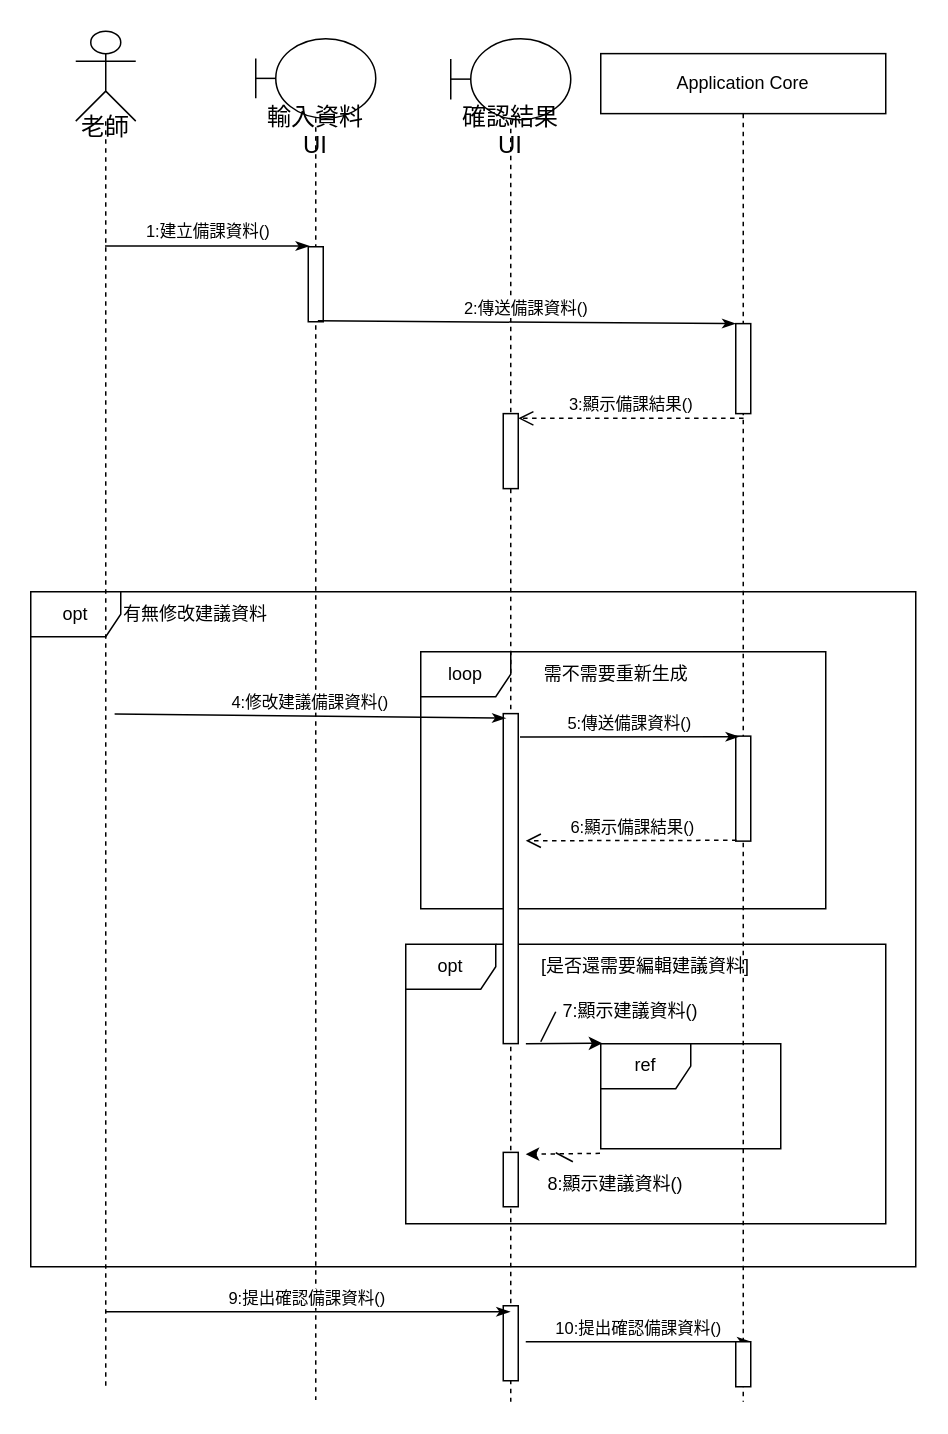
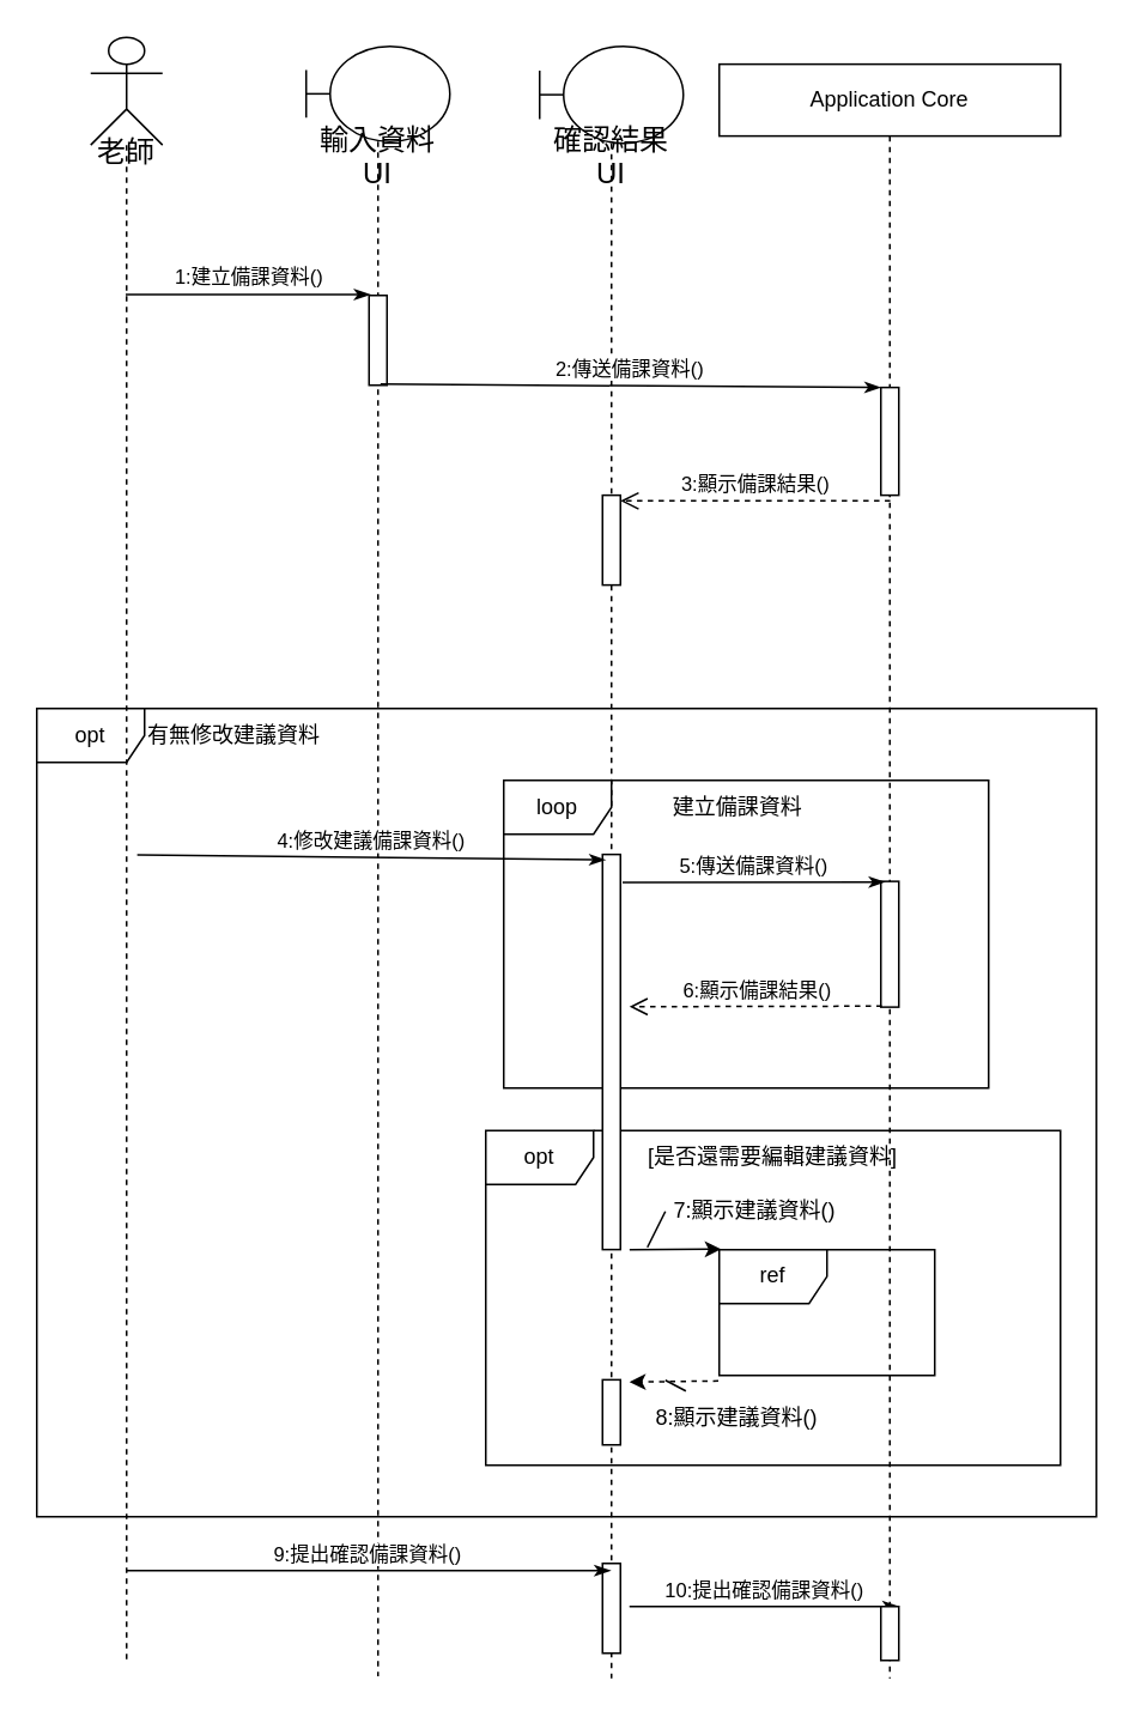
  <mxCell id="0" />
  <mxCell id="1" parent="0" />
  <mxCell id="2" value="opt" style="shape=umlFrame;whiteSpace=wrap;html=1;" parent="1" vertex="1"><mxGeometry x="20" y="394" width="590" height="450" as="geometry" /></mxCell>
  <mxCell id="3" value="&lt;p&gt;&lt;font style=&quot;font-size: 16px;&quot;&gt;老師&lt;/font&gt;&lt;/p&gt;" style="shape=umlLifeline;participant=umlActor;perimeter=lifelinePerimeter;whiteSpace=wrap;html=1;container=1;collapsible=0;recursiveResize=0;verticalAlign=top;spacingTop=36;outlineConnect=0;size=60;align=center;" parent="1" vertex="1"><mxGeometry x="50" y="20.25" width="40" height="905" as="geometry" /></mxCell>
  <mxCell id="4" value="輸入資料UI" style="shape=umlLifeline;participant=umlBoundary;perimeter=lifelinePerimeter;whiteSpace=wrap;html=1;container=1;collapsible=0;recursiveResize=0;verticalAlign=top;spacingTop=36;outlineConnect=0;fontSize=16;size=53;" parent="1" vertex="1"><mxGeometry x="170" y="25.25" width="80" height="907.5" as="geometry" /></mxCell>
  <mxCell id="5" value="" style="html=1;points=[];perimeter=orthogonalPerimeter;" parent="4" vertex="1"><mxGeometry x="35" y="138.75" width="10" height="50" as="geometry" /></mxCell>
  <mxCell id="6" value="確認結果UI" style="shape=umlLifeline;participant=umlBoundary;perimeter=lifelinePerimeter;whiteSpace=wrap;html=1;container=1;collapsible=0;recursiveResize=0;verticalAlign=top;spacingTop=36;outlineConnect=0;fontSize=16;size=54;" parent="1" vertex="1"><mxGeometry x="300" y="25.25" width="80" height="908.75" as="geometry" /></mxCell>
  <mxCell id="7" value="" style="html=1;points=[];perimeter=orthogonalPerimeter;" parent="6" vertex="1"><mxGeometry x="35" y="250" width="10" height="50" as="geometry" /></mxCell>
  <mxCell id="8" value="" style="html=1;points=[];perimeter=orthogonalPerimeter;" parent="6" vertex="1"><mxGeometry x="35" y="742.5" width="10" height="36.25" as="geometry" /></mxCell>
  <mxCell id="9" value="" style="html=1;points=[];perimeter=orthogonalPerimeter;" vertex="1" parent="6"><mxGeometry x="35" y="844.75" width="10" height="50" as="geometry" /></mxCell>
  <mxCell id="10" value="Application Core" style="shape=umlLifeline;perimeter=lifelinePerimeter;whiteSpace=wrap;html=1;container=1;collapsible=0;recursiveResize=0;outlineConnect=0;" parent="1" vertex="1"><mxGeometry x="400" y="35.25" width="190" height="898.75" as="geometry" /></mxCell>
  <mxCell id="11" value="loop" style="shape=umlFrame;whiteSpace=wrap;html=1;" parent="10" vertex="1"><mxGeometry x="-120" y="398.75" width="270" height="171.25" as="geometry" /></mxCell>
  <mxCell id="12" value="opt" style="shape=umlFrame;whiteSpace=wrap;html=1;" parent="10" vertex="1"><mxGeometry x="-130" y="593.75" width="320" height="186.25" as="geometry" /></mxCell>
  <mxCell id="13" value="" style="html=1;points=[];perimeter=orthogonalPerimeter;" parent="10" vertex="1"><mxGeometry x="90" y="180" width="10" height="60" as="geometry" /></mxCell>
  <mxCell id="14" value="" style="html=1;points=[];perimeter=orthogonalPerimeter;" parent="10" vertex="1"><mxGeometry x="90" y="455" width="10" height="70" as="geometry" /></mxCell>
  <mxCell id="15" value="ref" style="shape=umlFrame;whiteSpace=wrap;html=1;" parent="10" vertex="1"><mxGeometry y="660" width="120" height="70" as="geometry" /></mxCell>
- <mxCell id="16" value="需不需要重新生成" style="text;html=1;align=center;verticalAlign=middle;resizable=0;points=[];autosize=1;strokeColor=none;fillColor=none;" parent="10" vertex="1"><mxGeometry x="-50" y="398.75" width="120" height="30" as="geometry" /></mxCell>
+ <mxCell id="16" value="建立備課資料" style="text;html=1;align=center;verticalAlign=middle;resizable=0;points=[];autosize=1;strokeColor=none;fillColor=none;" parent="10" vertex="1"><mxGeometry x="-50" y="398.75" width="120" height="30" as="geometry" /></mxCell>
  <mxCell id="17" value="" style="html=1;points=[];perimeter=orthogonalPerimeter;" parent="10" vertex="1"><mxGeometry x="-65" y="440" width="10" height="220" as="geometry" /></mxCell>
  <mxCell id="18" value="[是否還需要編輯建議資料]" style="text;html=1;align=center;verticalAlign=middle;whiteSpace=wrap;rounded=0;" parent="10" vertex="1"><mxGeometry x="-50" y="593.75" width="160" height="30" as="geometry" /></mxCell>
  <mxCell id="19" value="7:顯示建議資料()" style="text;html=1;align=center;verticalAlign=middle;whiteSpace=wrap;rounded=0;" parent="10" vertex="1"><mxGeometry x="-30" y="623.75" width="100" height="30" as="geometry" /></mxCell>
  <mxCell id="20" value="" style="endArrow=classic;html=1;rounded=0;exitX=-0.004;exitY=1.045;exitDx=0;exitDy=0;exitPerimeter=0;elbow=vertical;dashed=1;" parent="10" source="15" edge="1"><mxGeometry width="50" height="50" relative="1" as="geometry"><mxPoint x="-39.92" y="669.997" as="sourcePoint" /><mxPoint x="-50" y="733.75" as="targetPoint" /></mxGeometry></mxCell>
  <mxCell id="21" value="8:顯示建議資料()" style="text;html=1;align=center;verticalAlign=middle;whiteSpace=wrap;rounded=0;" parent="10" vertex="1"><mxGeometry x="-40" y="738.75" width="100" height="30" as="geometry" /></mxCell>
  <mxCell id="22" value="10:提出確認備課資料()" style="html=1;verticalAlign=bottom;endArrow=classicThin;endFill=1;" edge="1" parent="10"><mxGeometry x="-0.004" width="80" relative="1" as="geometry"><mxPoint x="-50" y="858.75" as="sourcePoint" /><mxPoint x="100" y="858.75" as="targetPoint" /><mxPoint as="offset" /></mxGeometry></mxCell>
  <mxCell id="23" value="1:建立備課資料()" style="html=1;verticalAlign=bottom;endArrow=classicThin;endFill=1;entryX=0.068;entryY=-0.011;entryDx=0;entryDy=0;entryPerimeter=0;" parent="1" source="3" target="5" edge="1"><mxGeometry x="-0.004" width="80" relative="1" as="geometry"><mxPoint x="100" y="163" as="sourcePoint" /><mxPoint x="168.36" y="164" as="targetPoint" /><mxPoint as="offset" /></mxGeometry></mxCell>
  <mxCell id="24" value="2:傳送備課資料()" style="html=1;verticalAlign=bottom;endArrow=classicThin;endFill=1;exitX=0.64;exitY=0.988;exitDx=0;exitDy=0;exitPerimeter=0;" parent="1" source="5" target="13" edge="1"><mxGeometry x="-0.004" width="80" relative="1" as="geometry"><mxPoint x="220.16" y="224" as="sourcePoint" /><mxPoint x="330" y="224" as="targetPoint" /><mxPoint as="offset" /></mxGeometry></mxCell>
  <mxCell id="25" value="3:顯示備課結果()" style="html=1;verticalAlign=bottom;endArrow=open;dashed=1;endSize=8;exitX=0.521;exitY=1.052;exitDx=0;exitDy=0;exitPerimeter=0;" parent="1" source="13" target="7" edge="1"><mxGeometry x="-0.002" relative="1" as="geometry"><mxPoint x="410" y="284" as="sourcePoint" /><mxPoint x="340" y="287" as="targetPoint" /><mxPoint as="offset" /></mxGeometry></mxCell>
  <mxCell id="26" value="5:傳送備課資料()" style="html=1;verticalAlign=bottom;endArrow=classicThin;endFill=1;entryX=0.231;entryY=0.005;entryDx=0;entryDy=0;entryPerimeter=0;exitX=1.116;exitY=0.134;exitDx=0;exitDy=0;exitPerimeter=0;" parent="1" target="14" edge="1"><mxGeometry x="-0.004" width="80" relative="1" as="geometry"><mxPoint x="346.16" y="490.81" as="sourcePoint" /><mxPoint x="410" y="490" as="targetPoint" /><mxPoint as="offset" /></mxGeometry></mxCell>
  <mxCell id="27" value="6:顯示備課結果()" style="html=1;verticalAlign=bottom;endArrow=open;dashed=1;endSize=8;exitX=0.052;exitY=0.992;exitDx=0;exitDy=0;exitPerimeter=0;" parent="1" source="14" edge="1"><mxGeometry x="-0.002" relative="1" as="geometry"><mxPoint x="420.21" y="559" as="sourcePoint" /><mxPoint x="350" y="560" as="targetPoint" /><mxPoint as="offset" /></mxGeometry></mxCell>
  <mxCell id="28" value="4:修改建議備課資料()" style="html=1;verticalAlign=bottom;endArrow=classicThin;endFill=1;exitX=1.092;exitY=0.016;exitDx=0;exitDy=0;exitPerimeter=0;entryX=0.167;entryY=0.022;entryDx=0;entryDy=0;entryPerimeter=0;" parent="1" edge="1"><mxGeometry x="-0.004" width="80" relative="1" as="geometry"><mxPoint x="75.92" y="475.58" as="sourcePoint" /><mxPoint x="336.67" y="478.264" as="targetPoint" /><mxPoint as="offset" /></mxGeometry></mxCell>
  <mxCell id="29" value="有無修改建議資料" style="text;html=1;align=center;verticalAlign=middle;whiteSpace=wrap;rounded=0;" parent="1" vertex="1"><mxGeometry x="65" y="394" width="130" height="30" as="geometry" /></mxCell>
  <mxCell id="30" value="" style="endArrow=classic;html=1;rounded=0;exitX=0.219;exitY=0.214;exitDx=0;exitDy=0;exitPerimeter=0;elbow=vertical;" parent="1" edge="1"><mxGeometry width="50" height="50" relative="1" as="geometry"><mxPoint x="350.08" y="695.247" as="sourcePoint" /><mxPoint x="401" y="695" as="targetPoint" /></mxGeometry></mxCell>
  <mxCell id="31" value="" style="endArrow=none;html=1;rounded=0;entryX=0;entryY=0.5;entryDx=0;entryDy=0;" parent="1" target="19" edge="1"><mxGeometry width="50" height="50" relative="1" as="geometry"><mxPoint x="360" y="694" as="sourcePoint" /><mxPoint x="140" y="734" as="targetPoint" /></mxGeometry></mxCell>
  <mxCell id="32" value="" style="endArrow=none;html=1;rounded=0;" parent="1" target="21" edge="1"><mxGeometry width="50" height="50" relative="1" as="geometry"><mxPoint x="370" y="768" as="sourcePoint" /><mxPoint x="380" y="748" as="targetPoint" /></mxGeometry></mxCell>
  <mxCell id="33" value="9:提出確認備課資料()" style="html=1;verticalAlign=bottom;endArrow=classicThin;endFill=1;" edge="1" parent="1" target="6"><mxGeometry x="-0.004" width="80" relative="1" as="geometry"><mxPoint x="70" y="874" as="sourcePoint" /><mxPoint x="206.18" y="874" as="targetPoint" /><mxPoint as="offset" /></mxGeometry></mxCell>
  <mxCell id="34" value="" style="html=1;points=[];perimeter=orthogonalPerimeter;" vertex="1" parent="1"><mxGeometry x="490" y="894" width="10" height="30" as="geometry" /></mxCell>
